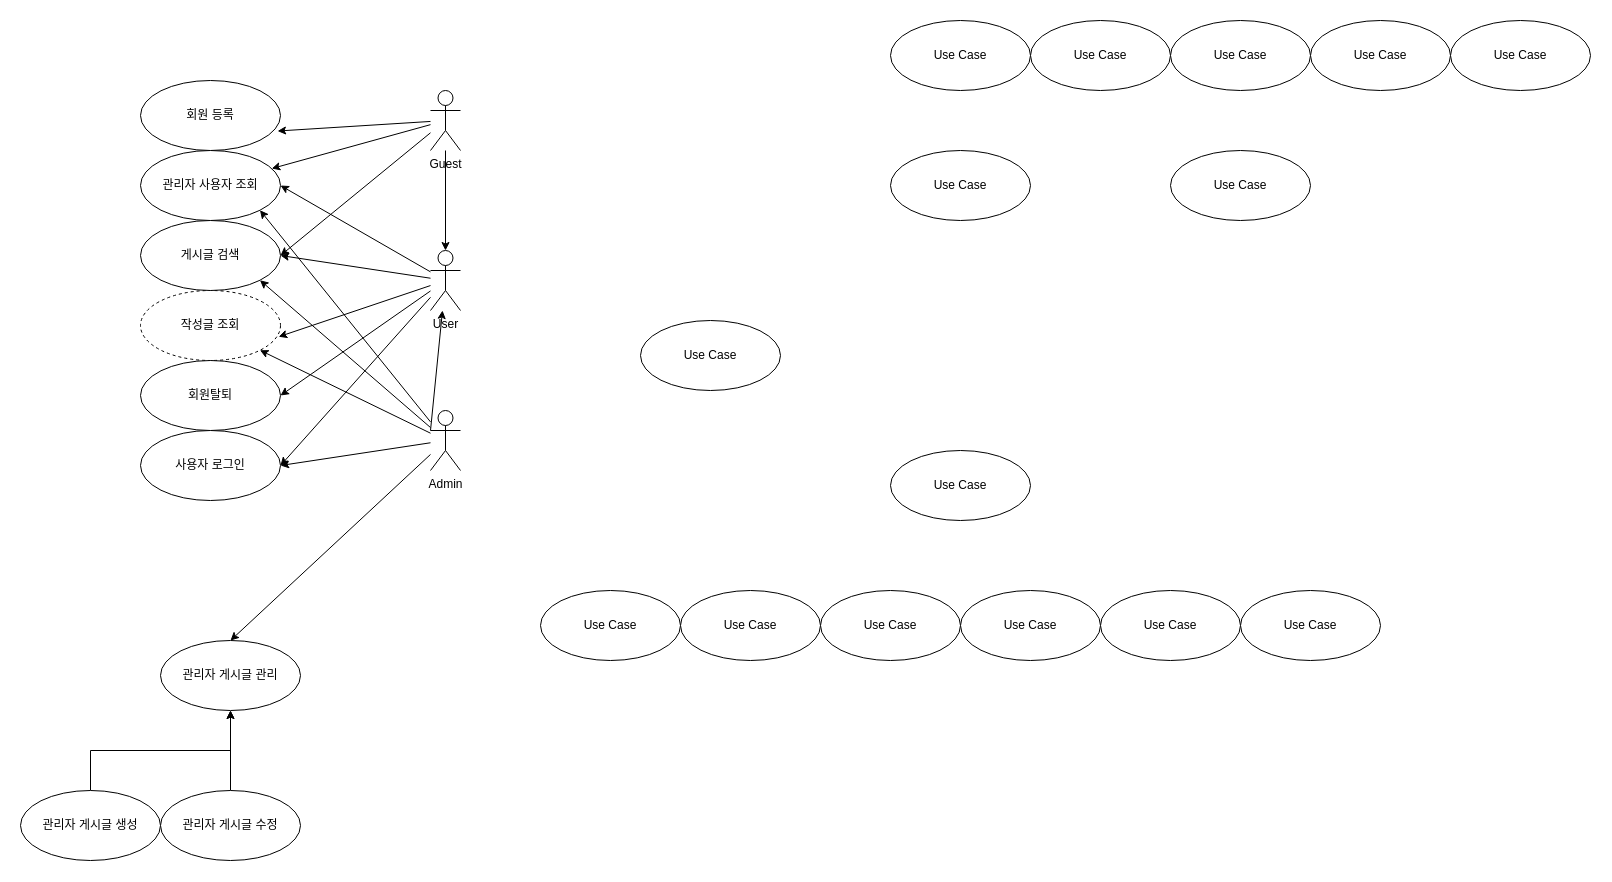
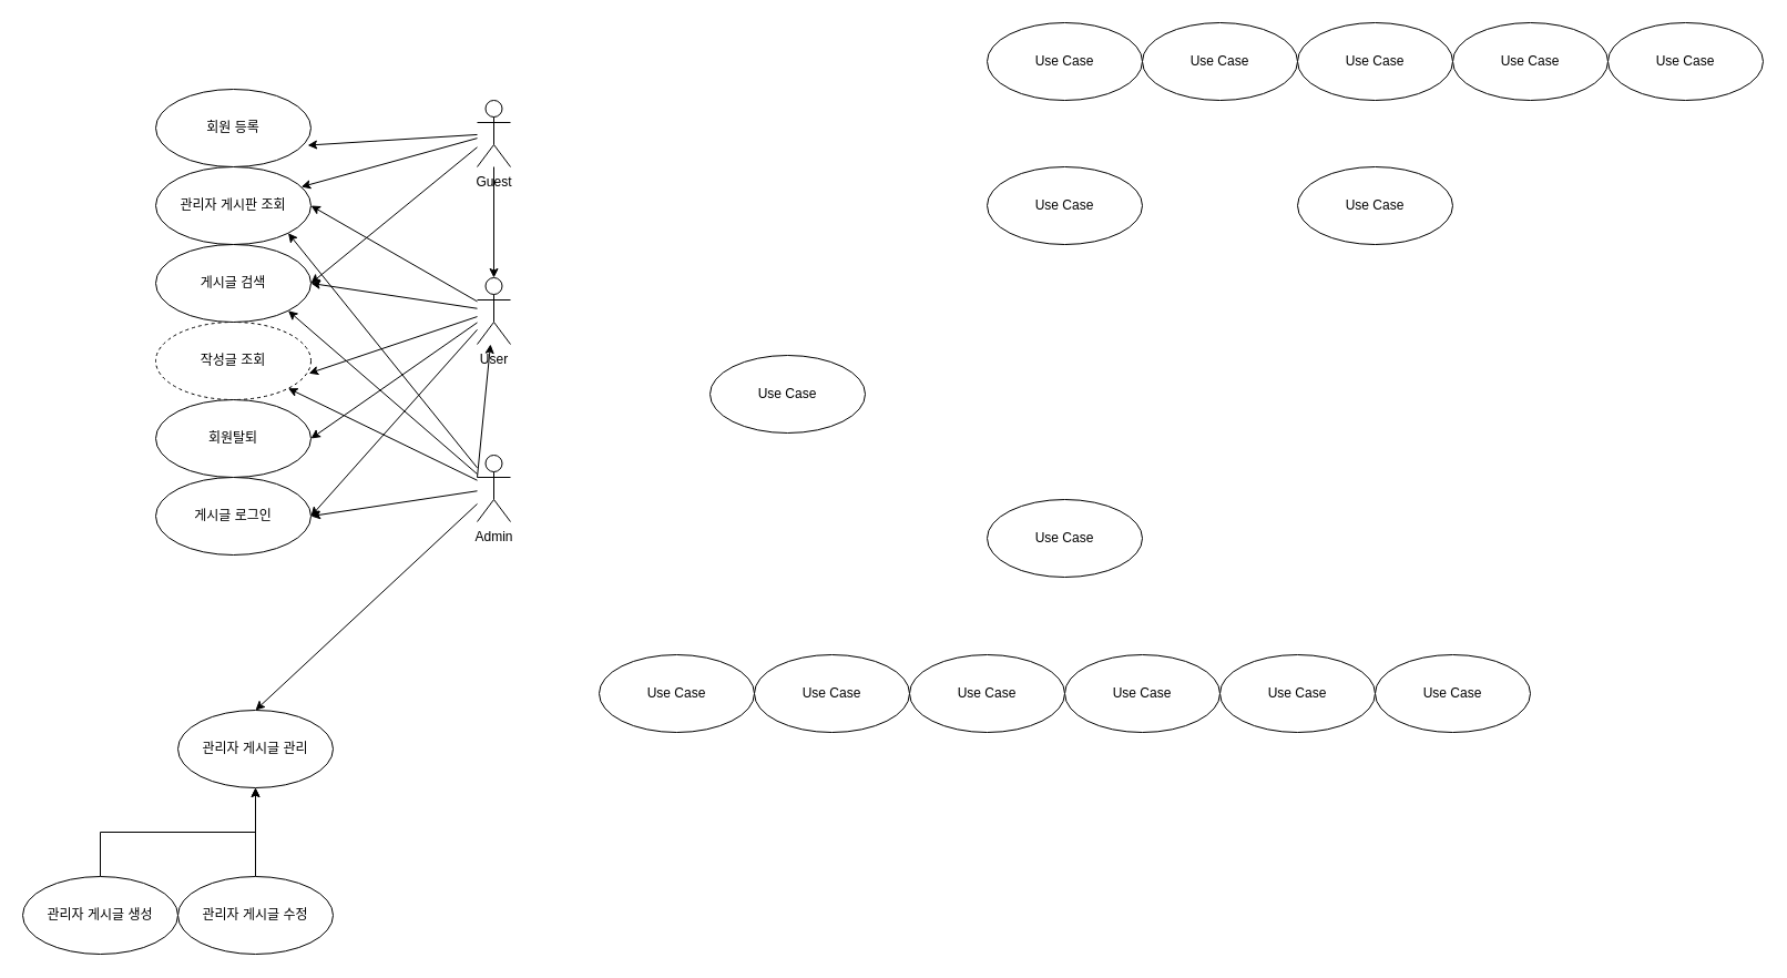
  <mxCell id="0" />
  <mxCell id="1" parent="0" />
  <mxCell id="2" value="User" style="shape=umlActor;verticalLabelPosition=bottom;verticalAlign=top;html=1;outlineConnect=0;labelBackgroundColor=none;" parent="1" vertex="1"><mxGeometry x="430" y="250" width="30" height="60" as="geometry" /></mxCell>
  <mxCell id="3" style="edgeStyle=orthogonalEdgeStyle;rounded=0;orthogonalLoop=1;jettySize=auto;html=1;" edge="1" parent="1" source="4" target="2"><mxGeometry relative="1" as="geometry" /></mxCell>
  <mxCell id="4" value="Guest" style="shape=umlActor;verticalLabelPosition=bottom;verticalAlign=top;html=1;outlineConnect=0;labelBackgroundColor=none;" parent="1" vertex="1"><mxGeometry x="430" y="90" width="30" height="60" as="geometry" /></mxCell>
  <mxCell id="5" value="Admin" style="shape=umlActor;verticalLabelPosition=bottom;verticalAlign=top;html=1;outlineConnect=0;labelBackgroundColor=none;" parent="1" vertex="1"><mxGeometry x="430" y="410" width="30" height="60" as="geometry" /></mxCell>
  <mxCell id="6" value="작성글 조회" style="ellipse;whiteSpace=wrap;html=1;dashed=1;" vertex="1" parent="1"><mxGeometry x="140" y="290" width="140" height="70" as="geometry" /></mxCell>
  <mxCell id="7" value="회원탈퇴" style="ellipse;whiteSpace=wrap;html=1;" vertex="1" parent="1"><mxGeometry x="140" y="360" width="140" height="70" as="geometry" /></mxCell>
  <mxCell id="8" value="게시글 검색" style="ellipse;whiteSpace=wrap;html=1;" vertex="1" parent="1"><mxGeometry x="140" y="220" width="140" height="70" as="geometry" /></mxCell>
- <mxCell id="9" value="사용자 로그인" style="ellipse;whiteSpace=wrap;html=1;" vertex="1" parent="1"><mxGeometry x="140" y="430" width="140" height="70" as="geometry" /></mxCell>
- <mxCell id="10" value="관리자 사용자 조회" style="ellipse;whiteSpace=wrap;html=1;" vertex="1" parent="1"><mxGeometry x="140" y="150" width="140" height="70" as="geometry" /></mxCell>
+ <mxCell id="9" value="게시글 로그인" style="ellipse;whiteSpace=wrap;html=1;" vertex="1" parent="1"><mxGeometry x="140" y="430" width="140" height="70" as="geometry" /></mxCell>
+ <mxCell id="10" value="관리자 게시판 조회" style="ellipse;whiteSpace=wrap;html=1;" vertex="1" parent="1"><mxGeometry x="140" y="150" width="140" height="70" as="geometry" /></mxCell>
  <mxCell id="11" value="회원 등록" style="ellipse;whiteSpace=wrap;html=1;" vertex="1" parent="1"><mxGeometry x="140" y="80" width="140" height="70" as="geometry" /></mxCell>
  <mxCell id="12" value="Use Case" style="ellipse;whiteSpace=wrap;html=1;" vertex="1" parent="1"><mxGeometry x="640" y="320" width="140" height="70" as="geometry" /></mxCell>
  <mxCell id="13" value="Use Case" style="ellipse;whiteSpace=wrap;html=1;" vertex="1" parent="1"><mxGeometry x="890" y="150" width="140" height="70" as="geometry" /></mxCell>
  <mxCell id="14" style="edgeStyle=orthogonalEdgeStyle;rounded=0;orthogonalLoop=1;jettySize=auto;html=1;entryX=0.5;entryY=1;entryDx=0;entryDy=0;" edge="1" parent="1" source="15" target="18"><mxGeometry relative="1" as="geometry" /></mxCell>
  <mxCell id="15" value="관리자 게시글 수정" style="ellipse;whiteSpace=wrap;html=1;" vertex="1" parent="1"><mxGeometry x="160" y="790" width="140" height="70" as="geometry" /></mxCell>
  <mxCell id="16" style="edgeStyle=orthogonalEdgeStyle;rounded=0;orthogonalLoop=1;jettySize=auto;html=1;entryX=0.5;entryY=1;entryDx=0;entryDy=0;" edge="1" parent="1" source="17" target="18"><mxGeometry relative="1" as="geometry" /></mxCell>
  <mxCell id="17" value="관리자 게시글 생성" style="ellipse;whiteSpace=wrap;html=1;" vertex="1" parent="1"><mxGeometry x="20" y="790" width="140" height="70" as="geometry" /></mxCell>
  <mxCell id="18" value="관리자 게시글 관리" style="ellipse;whiteSpace=wrap;html=1;" vertex="1" parent="1"><mxGeometry x="160" y="640" width="140" height="70" as="geometry" /></mxCell>
  <mxCell id="19" value="Use Case" style="ellipse;whiteSpace=wrap;html=1;" vertex="1" parent="1"><mxGeometry x="540" y="590" width="140" height="70" as="geometry" /></mxCell>
  <mxCell id="20" value="Use Case" style="ellipse;whiteSpace=wrap;html=1;" vertex="1" parent="1"><mxGeometry x="680" y="590" width="140" height="70" as="geometry" /></mxCell>
  <mxCell id="21" value="Use Case" style="ellipse;whiteSpace=wrap;html=1;" vertex="1" parent="1"><mxGeometry x="820" y="590" width="140" height="70" as="geometry" /></mxCell>
  <mxCell id="22" value="Use Case" style="ellipse;whiteSpace=wrap;html=1;" vertex="1" parent="1"><mxGeometry x="960" y="590" width="140" height="70" as="geometry" /></mxCell>
  <mxCell id="23" value="Use Case" style="ellipse;whiteSpace=wrap;html=1;" vertex="1" parent="1"><mxGeometry x="1100" y="590" width="140" height="70" as="geometry" /></mxCell>
  <mxCell id="24" value="Use Case" style="ellipse;whiteSpace=wrap;html=1;" vertex="1" parent="1"><mxGeometry x="1240" y="590" width="140" height="70" as="geometry" /></mxCell>
  <mxCell id="25" value="Use Case" style="ellipse;whiteSpace=wrap;html=1;" vertex="1" parent="1"><mxGeometry x="890" y="450" width="140" height="70" as="geometry" /></mxCell>
  <mxCell id="26" value="Use Case" style="ellipse;whiteSpace=wrap;html=1;" vertex="1" parent="1"><mxGeometry x="1170" y="150" width="140" height="70" as="geometry" /></mxCell>
  <mxCell id="27" value="Use Case" style="ellipse;whiteSpace=wrap;html=1;" vertex="1" parent="1"><mxGeometry x="890" y="20" width="140" height="70" as="geometry" /></mxCell>
  <mxCell id="28" value="Use Case" style="ellipse;whiteSpace=wrap;html=1;" vertex="1" parent="1"><mxGeometry x="1030" y="20" width="140" height="70" as="geometry" /></mxCell>
  <mxCell id="29" value="Use Case" style="ellipse;whiteSpace=wrap;html=1;" vertex="1" parent="1"><mxGeometry x="1170" y="20" width="140" height="70" as="geometry" /></mxCell>
  <mxCell id="30" value="Use Case" style="ellipse;whiteSpace=wrap;html=1;" vertex="1" parent="1"><mxGeometry x="1310" y="20" width="140" height="70" as="geometry" /></mxCell>
  <mxCell id="31" value="Use Case" style="ellipse;whiteSpace=wrap;html=1;" vertex="1" parent="1"><mxGeometry x="1450" y="20" width="140" height="70" as="geometry" /></mxCell>
  <mxCell id="32" value="" style="endArrow=classic;html=1;rounded=0;entryX=1;entryY=0.5;entryDx=0;entryDy=0;" edge="1" parent="1" source="5" target="9"><mxGeometry width="50" height="50" relative="1" as="geometry"><mxPoint x="500" y="470" as="sourcePoint" /><mxPoint x="550" y="420" as="targetPoint" /></mxGeometry></mxCell>
  <mxCell id="33" value="" style="endArrow=classic;html=1;rounded=0;entryX=0.5;entryY=0;entryDx=0;entryDy=0;" edge="1" parent="1" source="5" target="18"><mxGeometry width="50" height="50" relative="1" as="geometry"><mxPoint x="500" y="470" as="sourcePoint" /><mxPoint x="550" y="420" as="targetPoint" /></mxGeometry></mxCell>
  <mxCell id="34" value="" style="endArrow=classic;html=1;rounded=0;exitX=0;exitY=0.333;exitDx=0;exitDy=0;exitPerimeter=0;" edge="1" parent="1" source="5" target="2"><mxGeometry width="50" height="50" relative="1" as="geometry"><mxPoint x="370" y="453.947" as="sourcePoint" /><mxPoint x="290" y="475" as="targetPoint" /></mxGeometry></mxCell>
  <mxCell id="35" value="" style="endArrow=classic;html=1;rounded=0;entryX=1;entryY=1;entryDx=0;entryDy=0;" edge="1" parent="1" source="5" target="6"><mxGeometry width="50" height="50" relative="1" as="geometry"><mxPoint x="370" y="440" as="sourcePoint" /><mxPoint x="283.663" y="419.552" as="targetPoint" /></mxGeometry></mxCell>
  <mxCell id="36" value="" style="endArrow=classic;html=1;rounded=0;entryX=1;entryY=1;entryDx=0;entryDy=0;" edge="1" parent="1" source="5" target="8"><mxGeometry width="50" height="50" relative="1" as="geometry"><mxPoint x="380" y="450" as="sourcePoint" /><mxPoint x="293.663" y="429.552" as="targetPoint" /></mxGeometry></mxCell>
  <mxCell id="37" value="" style="endArrow=classic;html=1;rounded=0;entryX=1;entryY=1;entryDx=0;entryDy=0;" edge="1" parent="1" source="5" target="10"><mxGeometry width="50" height="50" relative="1" as="geometry"><mxPoint x="370" y="429.063" as="sourcePoint" /><mxPoint x="270.005" y="289.492" as="targetPoint" /></mxGeometry></mxCell>
  <mxCell id="38" value="" style="endArrow=classic;html=1;rounded=0;entryX=1;entryY=0.5;entryDx=0;entryDy=0;" edge="1" parent="1" source="2" target="9"><mxGeometry width="50" height="50" relative="1" as="geometry"><mxPoint x="490" y="460" as="sourcePoint" /><mxPoint x="540" y="410" as="targetPoint" /></mxGeometry></mxCell>
  <mxCell id="39" value="" style="endArrow=classic;html=1;rounded=0;entryX=1;entryY=0.5;entryDx=0;entryDy=0;" edge="1" parent="1" source="2" target="7"><mxGeometry width="50" height="50" relative="1" as="geometry"><mxPoint x="380" y="439.063" as="sourcePoint" /><mxPoint x="280.005" y="299.492" as="targetPoint" /></mxGeometry></mxCell>
  <mxCell id="40" value="" style="endArrow=classic;html=1;rounded=0;entryX=0.987;entryY=0.661;entryDx=0;entryDy=0;entryPerimeter=0;" edge="1" parent="1" source="2" target="6"><mxGeometry width="50" height="50" relative="1" as="geometry"><mxPoint x="390" y="449.063" as="sourcePoint" /><mxPoint x="290.005" y="309.492" as="targetPoint" /></mxGeometry></mxCell>
  <mxCell id="41" value="" style="endArrow=classic;html=1;rounded=0;entryX=1;entryY=0.5;entryDx=0;entryDy=0;" edge="1" parent="1" source="2" target="8"><mxGeometry width="50" height="50" relative="1" as="geometry"><mxPoint x="400" y="459.063" as="sourcePoint" /><mxPoint x="300.005" y="319.492" as="targetPoint" /></mxGeometry></mxCell>
  <mxCell id="42" value="" style="endArrow=classic;html=1;rounded=0;entryX=1;entryY=0.5;entryDx=0;entryDy=0;" edge="1" parent="1" source="2" target="10"><mxGeometry width="50" height="50" relative="1" as="geometry"><mxPoint x="410" y="469.063" as="sourcePoint" /><mxPoint x="310.005" y="329.492" as="targetPoint" /></mxGeometry></mxCell>
  <mxCell id="43" value="" style="endArrow=classic;html=1;rounded=0;" edge="1" parent="1" source="4" target="10"><mxGeometry width="50" height="50" relative="1" as="geometry"><mxPoint x="440" y="281.364" as="sourcePoint" /><mxPoint x="290" y="195" as="targetPoint" /></mxGeometry></mxCell>
  <mxCell id="44" value="" style="endArrow=classic;html=1;rounded=0;entryX=0.979;entryY=0.722;entryDx=0;entryDy=0;entryPerimeter=0;" edge="1" parent="1" source="4" target="11"><mxGeometry width="50" height="50" relative="1" as="geometry"><mxPoint x="450" y="291.364" as="sourcePoint" /><mxPoint x="300" y="205" as="targetPoint" /></mxGeometry></mxCell>
  <mxCell id="45" value="" style="endArrow=classic;html=1;rounded=0;entryX=1;entryY=0.5;entryDx=0;entryDy=0;" edge="1" parent="1" source="4" target="8"><mxGeometry width="50" height="50" relative="1" as="geometry"><mxPoint x="440" y="134.161" as="sourcePoint" /><mxPoint x="281.367" y="178.162" as="targetPoint" /></mxGeometry></mxCell>
